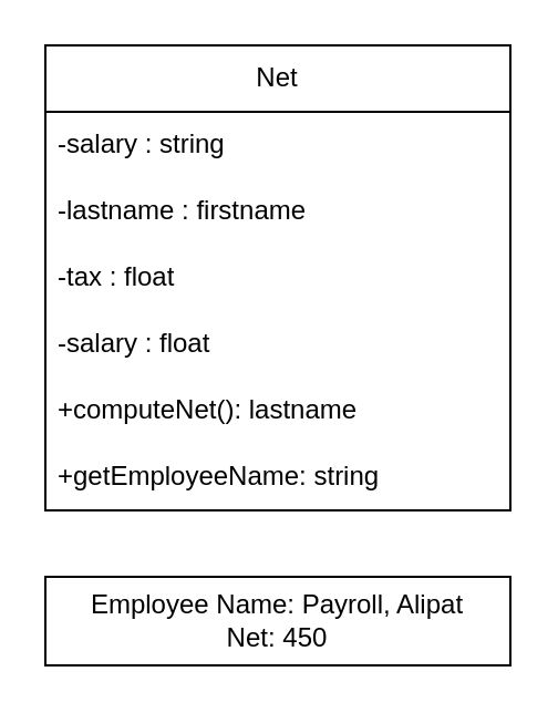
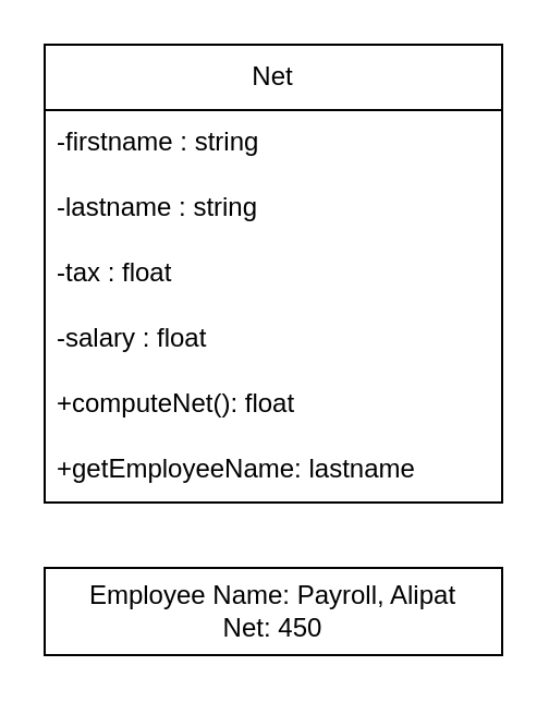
  <mxCell id="0" />
  <mxCell id="1" parent="0" />
  <mxCell id="2" value="Net" style="swimlane;fontStyle=0;childLayout=stackLayout;horizontal=1;startSize=30;horizontalStack=0;resizeParent=1;resizeParentMax=0;resizeLast=0;collapsible=1;marginBottom=0;whiteSpace=wrap;html=1;" vertex="1" parent="1"><mxGeometry x="20" y="20" width="210" height="210" as="geometry" /></mxCell>
- <mxCell id="3" value="-salary : string" style="text;strokeColor=none;fillColor=none;align=left;verticalAlign=middle;spacingLeft=4;spacingRight=4;overflow=hidden;points=[[0,0.5],[1,0.5]];portConstraint=eastwest;rotatable=0;whiteSpace=wrap;html=1;" vertex="1" parent="2"><mxGeometry y="30" width="210" height="30" as="geometry" /></mxCell>
- <mxCell id="4" value="-lastname : firstname" style="text;strokeColor=none;fillColor=none;align=left;verticalAlign=middle;spacingLeft=4;spacingRight=4;overflow=hidden;points=[[0,0.5],[1,0.5]];portConstraint=eastwest;rotatable=0;whiteSpace=wrap;html=1;" vertex="1" parent="2"><mxGeometry y="60" width="210" height="30" as="geometry" /></mxCell>
+ <mxCell id="3" value="-firstname : string" style="text;strokeColor=none;fillColor=none;align=left;verticalAlign=middle;spacingLeft=4;spacingRight=4;overflow=hidden;points=[[0,0.5],[1,0.5]];portConstraint=eastwest;rotatable=0;whiteSpace=wrap;html=1;" vertex="1" parent="2"><mxGeometry y="30" width="210" height="30" as="geometry" /></mxCell>
+ <mxCell id="4" value="-lastname : string" style="text;strokeColor=none;fillColor=none;align=left;verticalAlign=middle;spacingLeft=4;spacingRight=4;overflow=hidden;points=[[0,0.5],[1,0.5]];portConstraint=eastwest;rotatable=0;whiteSpace=wrap;html=1;" vertex="1" parent="2"><mxGeometry y="60" width="210" height="30" as="geometry" /></mxCell>
  <mxCell id="5" value="-tax : float" style="text;strokeColor=none;fillColor=none;align=left;verticalAlign=middle;spacingLeft=4;spacingRight=4;overflow=hidden;points=[[0,0.5],[1,0.5]];portConstraint=eastwest;rotatable=0;whiteSpace=wrap;html=1;" vertex="1" parent="2"><mxGeometry y="90" width="210" height="30" as="geometry" /></mxCell>
  <mxCell id="6" value="-salary : float" style="text;strokeColor=none;fillColor=none;align=left;verticalAlign=middle;spacingLeft=4;spacingRight=4;overflow=hidden;points=[[0,0.5],[1,0.5]];portConstraint=eastwest;rotatable=0;whiteSpace=wrap;html=1;" vertex="1" parent="2"><mxGeometry y="120" width="210" height="30" as="geometry" /></mxCell>
- <mxCell id="7" value="+computeNet(): lastname" style="text;strokeColor=none;fillColor=none;align=left;verticalAlign=middle;spacingLeft=4;spacingRight=4;overflow=hidden;points=[[0,0.5],[1,0.5]];portConstraint=eastwest;rotatable=0;whiteSpace=wrap;html=1;" vertex="1" parent="2"><mxGeometry y="150" width="210" height="30" as="geometry" /></mxCell>
- <mxCell id="8" value="+getEmployeeName: string" style="text;strokeColor=none;fillColor=none;align=left;verticalAlign=middle;spacingLeft=4;spacingRight=4;overflow=hidden;points=[[0,0.5],[1,0.5]];portConstraint=eastwest;rotatable=0;whiteSpace=wrap;html=1;" vertex="1" parent="2"><mxGeometry y="180" width="210" height="30" as="geometry" /></mxCell>
+ <mxCell id="7" value="+computeNet(): float" style="text;strokeColor=none;fillColor=none;align=left;verticalAlign=middle;spacingLeft=4;spacingRight=4;overflow=hidden;points=[[0,0.5],[1,0.5]];portConstraint=eastwest;rotatable=0;whiteSpace=wrap;html=1;" vertex="1" parent="2"><mxGeometry y="150" width="210" height="30" as="geometry" /></mxCell>
+ <mxCell id="8" value="+getEmployeeName: lastname" style="text;strokeColor=none;fillColor=none;align=left;verticalAlign=middle;spacingLeft=4;spacingRight=4;overflow=hidden;points=[[0,0.5],[1,0.5]];portConstraint=eastwest;rotatable=0;whiteSpace=wrap;html=1;" vertex="1" parent="2"><mxGeometry y="180" width="210" height="30" as="geometry" /></mxCell>
  <mxCell id="9" style="edgeStyle=orthogonalEdgeStyle;rounded=0;orthogonalLoop=1;jettySize=auto;html=1;exitX=1;exitY=0.5;exitDx=0;exitDy=0;" edge="1" parent="2" source="5" target="5"><mxGeometry relative="1" as="geometry" /></mxCell>
  <mxCell id="10" value="Employee Name: Payroll, Alipat&lt;br&gt;Net: 450" style="rounded=0;whiteSpace=wrap;html=1;" vertex="1" parent="1"><mxGeometry x="20" y="260" width="210" height="40" as="geometry" /></mxCell>
